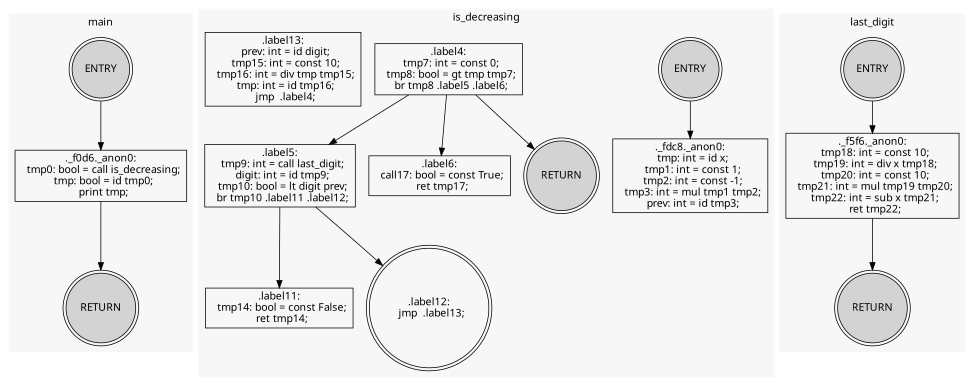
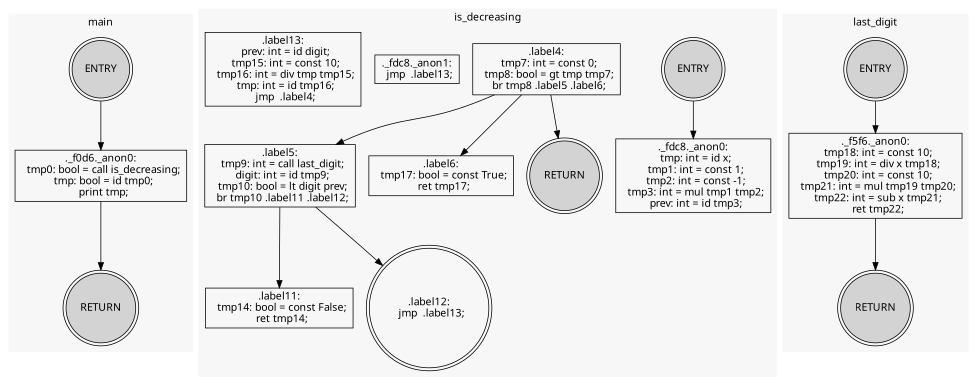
  digraph {
    fontname="Noto Sans"
    node [fontname="Noto Sans" shape=box]
    edge [fontname="Noto Sans"]
    n1 [fillcolor=lightgray label=ENTRY shape=doublecircle style=filled]
    n2 [label="._f0d6._anon0:\n  tmp0: bool = call is_decreasing;\n  tmp: bool = id tmp0;\n  print tmp;"]
    n3 [fillcolor=lightgray label=RETURN shape=doublecircle style=filled]
    n4 [fillcolor=lightgray label=ENTRY shape=doublecircle style=filled]
    n5 [label="._fdc8._anon0:\n  tmp: int = id x;\n  tmp1: int = const 1;\n  tmp2: int = const -1;\n  tmp3: int = mul tmp1 tmp2;\n  prev: int = id tmp3;"]
    n6 [label=".label4:\n  tmp7: int = const 0;\n  tmp8: bool = gt tmp tmp7;\n  br tmp8 .label5 .label6;"]
    n7 [label=".label5:\n  tmp9: int = call last_digit;\n  digit: int = id tmp9;\n  tmp10: bool = lt digit prev;\n  br tmp10 .label11 .label12;"]
-   n8 [label=".label6:\n  call17: bool = const True;\n  ret tmp17;"]
+   n8 [label=".label6:\n  tmp17: bool = const True;\n  ret tmp17;"]
    n9 [fillcolor=lightgray label=RETURN shape=doublecircle style=filled]
    n10 [label=".label11:\n  tmp14: bool = const False;\n  ret tmp14;"]
    n11 [label=".label12:\n  jmp  .label13;" shape=doublecircle]
+   n12 [label="._fdc8._anon1:\n  jmp  .label13;"]
    n13 [label=".label13:\n  prev: int = id digit;\n  tmp15: int = const 10;\n  tmp16: int = div tmp tmp15;\n  tmp: int = id tmp16;\n  jmp  .label4;"]
    n14 [fillcolor=lightgray label=ENTRY shape=doublecircle style=filled]
    n15 [label="._f5f6._anon0:\n  tmp18: int = const 10;\n  tmp19: int = div x tmp18;\n  tmp20: int = const 10;\n  tmp21: int = mul tmp19 tmp20;\n  tmp22: int = sub x tmp21;\n  ret tmp22;"]
    n16 [fillcolor=lightgray label=RETURN shape=doublecircle style=filled]
    subgraph cluster_1 {
      color="#f7f7f7"
      label=main
      rankdir=TB
      style=filled
      n1
      n2
      n3
    }
    subgraph cluster_2 {
      color="#f7f7f7"
      label=is_decreasing
      rankdir=TB
      style=filled
      n4
      n5
      n6
      n7
      n8
      n9
      n10
      n11
+     n12
      n13
    }
    subgraph cluster_3 {
      color="#f7f7f7"
      label=last_digit
      rankdir=TB
      style=filled
      n14
      n15
      n16
    }
    n1 -> n2
    n2 -> n3
    n4 -> n5
    n6 -> n7
    n6 -> n8
    n6 -> n9
    n7 -> n10
    n7 -> n11
    n14 -> n15
    n15 -> n16
  }
